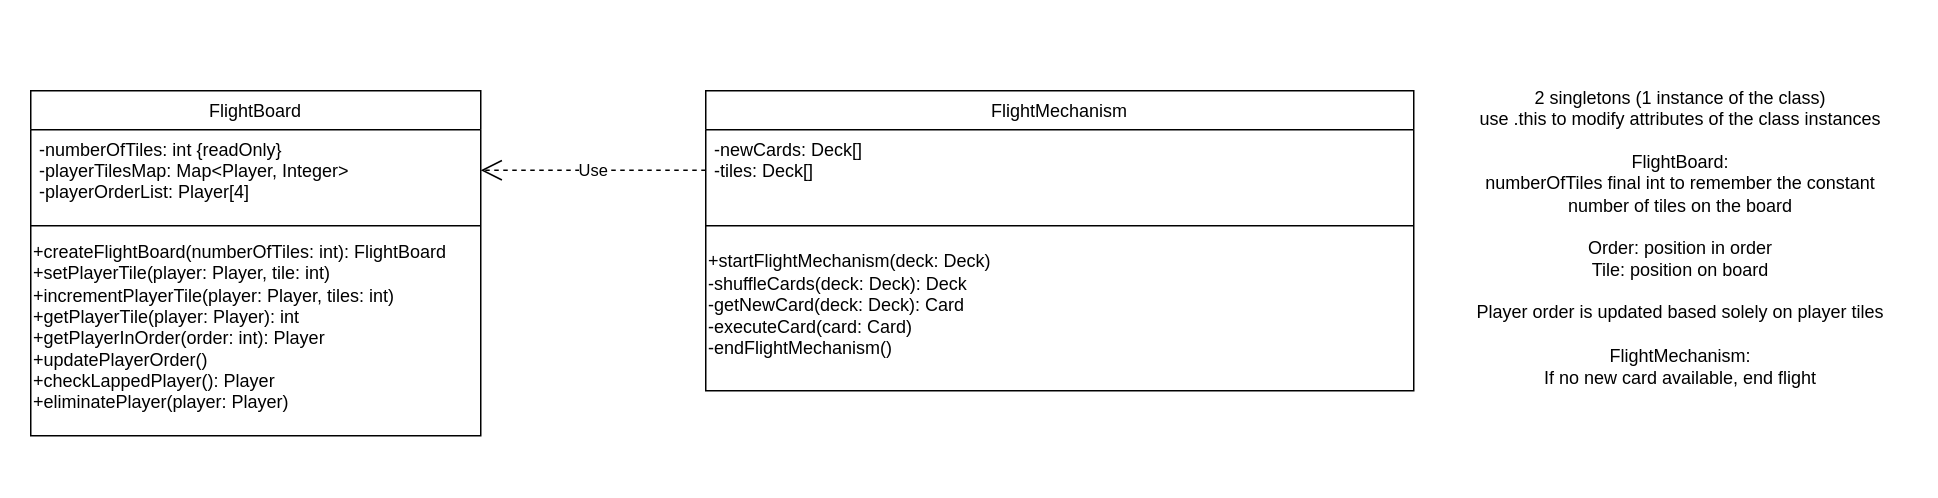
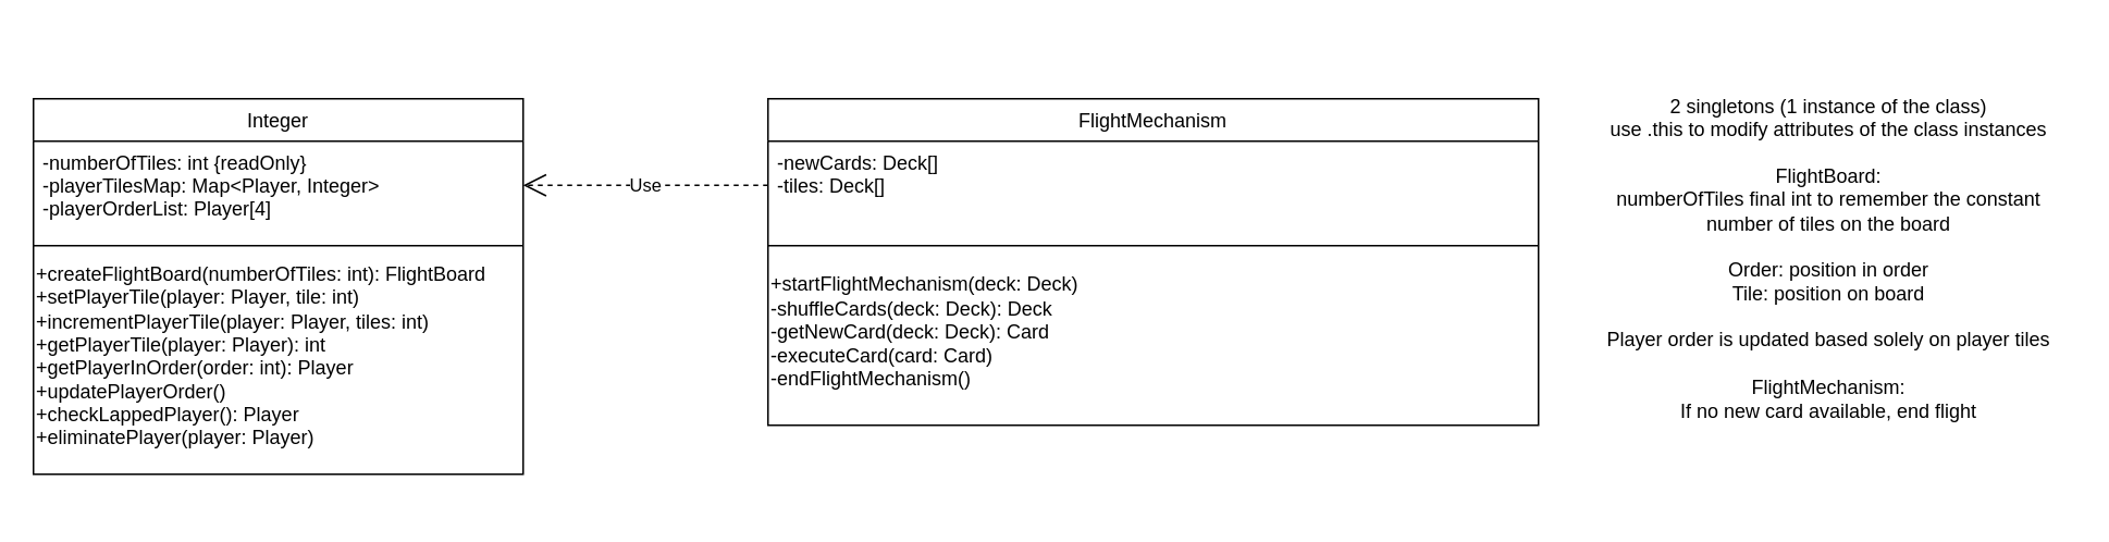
  <mxCell id="0" />
  <mxCell id="1" parent="0" />
  <mxCell id="2" value="FlightMechanism" style="swimlane;fontStyle=0;align=center;verticalAlign=top;childLayout=stackLayout;horizontal=1;startSize=26;horizontalStack=0;resizeParent=1;resizeLast=0;collapsible=1;marginBottom=0;rounded=0;shadow=0;strokeWidth=1;" parent="1" vertex="1"><mxGeometry x="470" y="60" width="472" height="200" as="geometry"><mxRectangle x="-2" y="180" width="160" height="26" as="alternateBounds" /></mxGeometry></mxCell>
  <mxCell id="3" value="-newCards: Deck[]&#10;-tiles: Deck[]&#10;" style="text;align=left;verticalAlign=top;spacingLeft=4;spacingRight=4;overflow=hidden;rotatable=0;points=[[0,0.5],[1,0.5]];portConstraint=eastwest;rounded=0;shadow=0;html=0;" parent="2" vertex="1"><mxGeometry y="26" width="472" height="54" as="geometry" /></mxCell>
  <mxCell id="4" value="" style="line;html=1;strokeWidth=1;align=left;verticalAlign=middle;spacingTop=-1;spacingLeft=3;spacingRight=3;rotatable=0;labelPosition=right;points=[];portConstraint=eastwest;" parent="2" vertex="1"><mxGeometry y="80" width="472" height="20" as="geometry" /></mxCell>
  <mxCell id="5" value="&lt;div&gt;&lt;div&gt;+startFlightMechanism(deck: Deck)&lt;/div&gt;&lt;/div&gt;&lt;div&gt;-shuffleCards(deck: Deck): Deck&lt;/div&gt;&lt;div&gt;-getNewCard(deck: Deck): Card&lt;/div&gt;&lt;div&gt;-executeCard(card: Card)&lt;/div&gt;&lt;div&gt;-endFlightMechanism()&lt;/div&gt;&lt;div&gt;&amp;nbsp;&lt;/div&gt;" style="text;html=1;align=left;verticalAlign=middle;whiteSpace=wrap;rounded=0;" vertex="1" parent="2"><mxGeometry y="100" width="472" height="100" as="geometry" /></mxCell>
  <mxCell id="6" value="&lt;div&gt;2 singletons (1 instance of the class)&lt;/div&gt;&lt;div&gt;use .this to modify attributes of the class instances&lt;/div&gt;&lt;div&gt;&lt;br&gt;&lt;/div&gt;&lt;div&gt;FlightBoard:&lt;/div&gt;numberOfTiles final int to remember the constant number of tiles on the board&lt;div&gt;&lt;br&gt;&lt;/div&gt;&lt;div&gt;Order: position in order&lt;/div&gt;&lt;div&gt;Tile: position on board&lt;/div&gt;&lt;div&gt;&lt;br&gt;&lt;/div&gt;&lt;div&gt;Player order is updated based solely on player tiles&lt;/div&gt;&lt;div&gt;&lt;br&gt;&lt;/div&gt;&lt;div&gt;FlightMechanism:&lt;/div&gt;&lt;div&gt;If no new card available, end flight&lt;/div&gt;&lt;div&gt;&lt;br&gt;&lt;/div&gt;" style="text;html=1;align=center;verticalAlign=middle;whiteSpace=wrap;rounded=0;" vertex="1" parent="1"><mxGeometry x="970" y="20" width="300" height="290" as="geometry" /></mxCell>
- <mxCell id="7" value="FlightBoard" style="swimlane;fontStyle=0;align=center;verticalAlign=top;childLayout=stackLayout;horizontal=1;startSize=26;horizontalStack=0;resizeParent=1;resizeLast=0;collapsible=1;marginBottom=0;rounded=0;shadow=0;strokeWidth=1;" vertex="1" parent="1"><mxGeometry x="20" y="60" width="300" height="230" as="geometry"><mxRectangle x="-2" y="180" width="160" height="26" as="alternateBounds" /></mxGeometry></mxCell>
+ <mxCell id="7" value="Integer" style="swimlane;fontStyle=0;align=center;verticalAlign=top;childLayout=stackLayout;horizontal=1;startSize=26;horizontalStack=0;resizeParent=1;resizeLast=0;collapsible=1;marginBottom=0;rounded=0;shadow=0;strokeWidth=1;" vertex="1" parent="1"><mxGeometry x="20" y="60" width="300" height="230" as="geometry"><mxRectangle x="-2" y="180" width="160" height="26" as="alternateBounds" /></mxGeometry></mxCell>
  <mxCell id="8" value="-numberOfTiles: int {readOnly}&#10;-playerTilesMap: Map&lt;Player, Integer&gt;&#10;-playerOrderList: Player[4]" style="text;align=left;verticalAlign=top;spacingLeft=4;spacingRight=4;overflow=hidden;rotatable=0;points=[[0,0.5],[1,0.5]];portConstraint=eastwest;rounded=0;shadow=0;html=0;" vertex="1" parent="7"><mxGeometry y="26" width="300" height="54" as="geometry" /></mxCell>
  <mxCell id="9" value="" style="line;html=1;strokeWidth=1;align=left;verticalAlign=middle;spacingTop=-1;spacingLeft=3;spacingRight=3;rotatable=0;labelPosition=right;points=[];portConstraint=eastwest;" vertex="1" parent="7"><mxGeometry y="80" width="300" height="20" as="geometry" /></mxCell>
  <mxCell id="10" value="+createFlightBoard(numberOfTiles: int): FlightBoard&lt;div&gt;+setPlayerTile(player: Player, tile: int)&lt;/div&gt;&lt;div&gt;+incrementPlayerTile(player: Player, tiles: int)&lt;/div&gt;&lt;div&gt;+getPlayerTile(player: Player): int&lt;br&gt;&lt;div&gt;&lt;div&gt;+getPlayerInOrder(order: int): Player&lt;/div&gt;&lt;div&gt;+updatePlayerOrder()&lt;/div&gt;&lt;div&gt;+checkLappedPlayer(): Player&lt;/div&gt;&lt;/div&gt;&lt;div&gt;+eliminatePlayer(player: Player)&lt;/div&gt;&lt;div&gt;&lt;br&gt;&lt;/div&gt;&lt;/div&gt;" style="text;html=1;align=left;verticalAlign=middle;whiteSpace=wrap;rounded=0;" vertex="1" parent="7"><mxGeometry y="100" width="300" height="130" as="geometry" /></mxCell>
  <mxCell id="11" value="Use" style="endArrow=open;endSize=12;dashed=1;html=1;rounded=0;entryX=1;entryY=0.5;entryDx=0;entryDy=0;exitX=0;exitY=0.5;exitDx=0;exitDy=0;" edge="1" parent="1" source="3" target="8"><mxGeometry width="160" relative="1" as="geometry"><mxPoint x="470" y="110" as="sourcePoint" /><mxPoint x="630" y="110" as="targetPoint" /></mxGeometry></mxCell>
